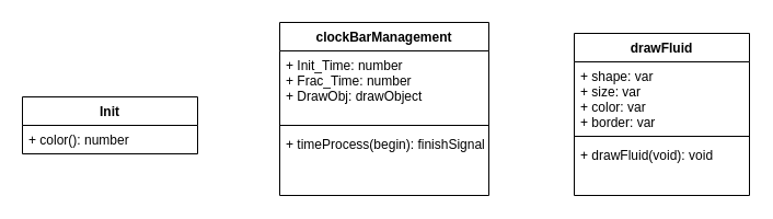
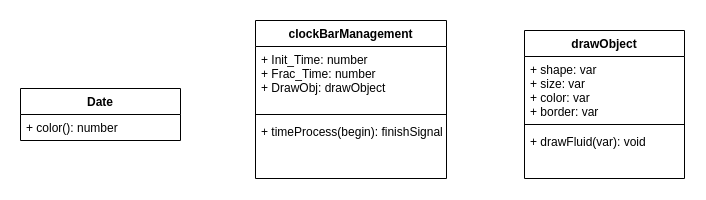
  <mxCell id="0" />
  <mxCell id="1" parent="0" />
- <mxCell id="2" value="Init" style="swimlane;fontStyle=1;align=center;verticalAlign=top;childLayout=stackLayout;horizontal=1;startSize=26;horizontalStack=0;resizeParent=1;resizeParentMax=0;resizeLast=0;collapsible=1;marginBottom=0;" parent="1" vertex="1"><mxGeometry x="20" y="88" width="160" height="52" as="geometry" /></mxCell>
+ <mxCell id="2" value="Date" style="swimlane;fontStyle=1;align=center;verticalAlign=top;childLayout=stackLayout;horizontal=1;startSize=26;horizontalStack=0;resizeParent=1;resizeParentMax=0;resizeLast=0;collapsible=1;marginBottom=0;" parent="1" vertex="1"><mxGeometry x="20" y="88" width="160" height="52" as="geometry" /></mxCell>
  <mxCell id="3" value="+ color(): number" style="text;strokeColor=none;fillColor=none;align=left;verticalAlign=top;spacingLeft=4;spacingRight=4;overflow=hidden;rotatable=0;points=[[0,0.5],[1,0.5]];portConstraint=eastwest;" parent="2" vertex="1"><mxGeometry y="26" width="160" height="26" as="geometry" /></mxCell>
  <mxCell id="4" value="clockBarManagement" style="swimlane;fontStyle=1;align=center;verticalAlign=top;childLayout=stackLayout;horizontal=1;startSize=26;horizontalStack=0;resizeParent=1;resizeParentMax=0;resizeLast=0;collapsible=1;marginBottom=0;" parent="1" vertex="1"><mxGeometry x="255" y="20" width="191" height="158" as="geometry" /></mxCell>
  <mxCell id="5" value="+ Init_Time: number&#10;+ Frac_Time: number&#10;+ DrawObj: drawObject&#10;&#10;&#10;" style="text;strokeColor=none;fillColor=none;align=left;verticalAlign=top;spacingLeft=4;spacingRight=4;overflow=hidden;rotatable=0;points=[[0,0.5],[1,0.5]];portConstraint=eastwest;" parent="4" vertex="1"><mxGeometry y="26" width="191" height="64" as="geometry" /></mxCell>
  <mxCell id="6" value="" style="line;strokeWidth=1;fillColor=none;align=left;verticalAlign=middle;spacingTop=-1;spacingLeft=3;spacingRight=3;rotatable=0;labelPosition=right;points=[];portConstraint=eastwest;" parent="4" vertex="1"><mxGeometry y="90" width="191" height="8" as="geometry" /></mxCell>
  <mxCell id="7" value="+ timeProcess(begin): finishSignal&#10;&#10;" style="text;strokeColor=none;fillColor=none;align=left;verticalAlign=top;spacingLeft=4;spacingRight=4;overflow=hidden;rotatable=0;points=[[0,0.5],[1,0.5]];portConstraint=eastwest;" parent="4" vertex="1"><mxGeometry y="98" width="191" height="60" as="geometry" /></mxCell>
- <mxCell id="8" value="drawFluid" style="swimlane;fontStyle=1;align=center;verticalAlign=top;childLayout=stackLayout;horizontal=1;startSize=26;horizontalStack=0;resizeParent=1;resizeParentMax=0;resizeLast=0;collapsible=1;marginBottom=0;" parent="1" vertex="1"><mxGeometry x="524" y="30" width="160" height="148" as="geometry" /></mxCell>
+ <mxCell id="8" value="drawObject" style="swimlane;fontStyle=1;align=center;verticalAlign=top;childLayout=stackLayout;horizontal=1;startSize=26;horizontalStack=0;resizeParent=1;resizeParentMax=0;resizeLast=0;collapsible=1;marginBottom=0;" parent="1" vertex="1"><mxGeometry x="524" y="30" width="160" height="148" as="geometry" /></mxCell>
  <mxCell id="9" value="+ shape: var&#10;+ size: var&#10;+ color: var&#10;+ border: var&#10;&#10;" style="text;strokeColor=none;fillColor=none;align=left;verticalAlign=top;spacingLeft=4;spacingRight=4;overflow=hidden;rotatable=0;points=[[0,0.5],[1,0.5]];portConstraint=eastwest;" parent="8" vertex="1"><mxGeometry y="26" width="160" height="64" as="geometry" /></mxCell>
  <mxCell id="10" value="" style="line;strokeWidth=1;fillColor=none;align=left;verticalAlign=middle;spacingTop=-1;spacingLeft=3;spacingRight=3;rotatable=0;labelPosition=right;points=[];portConstraint=eastwest;" parent="8" vertex="1"><mxGeometry y="90" width="160" height="8" as="geometry" /></mxCell>
- <mxCell id="11" value="+ drawFluid(void): void" style="text;strokeColor=none;fillColor=none;align=left;verticalAlign=top;spacingLeft=4;spacingRight=4;overflow=hidden;rotatable=0;points=[[0,0.5],[1,0.5]];portConstraint=eastwest;" parent="8" vertex="1"><mxGeometry y="98" width="160" height="50" as="geometry" /></mxCell>
+ <mxCell id="11" value="+ drawFluid(var): void" style="text;strokeColor=none;fillColor=none;align=left;verticalAlign=top;spacingLeft=4;spacingRight=4;overflow=hidden;rotatable=0;points=[[0,0.5],[1,0.5]];portConstraint=eastwest;" parent="8" vertex="1"><mxGeometry y="98" width="160" height="50" as="geometry" /></mxCell>
